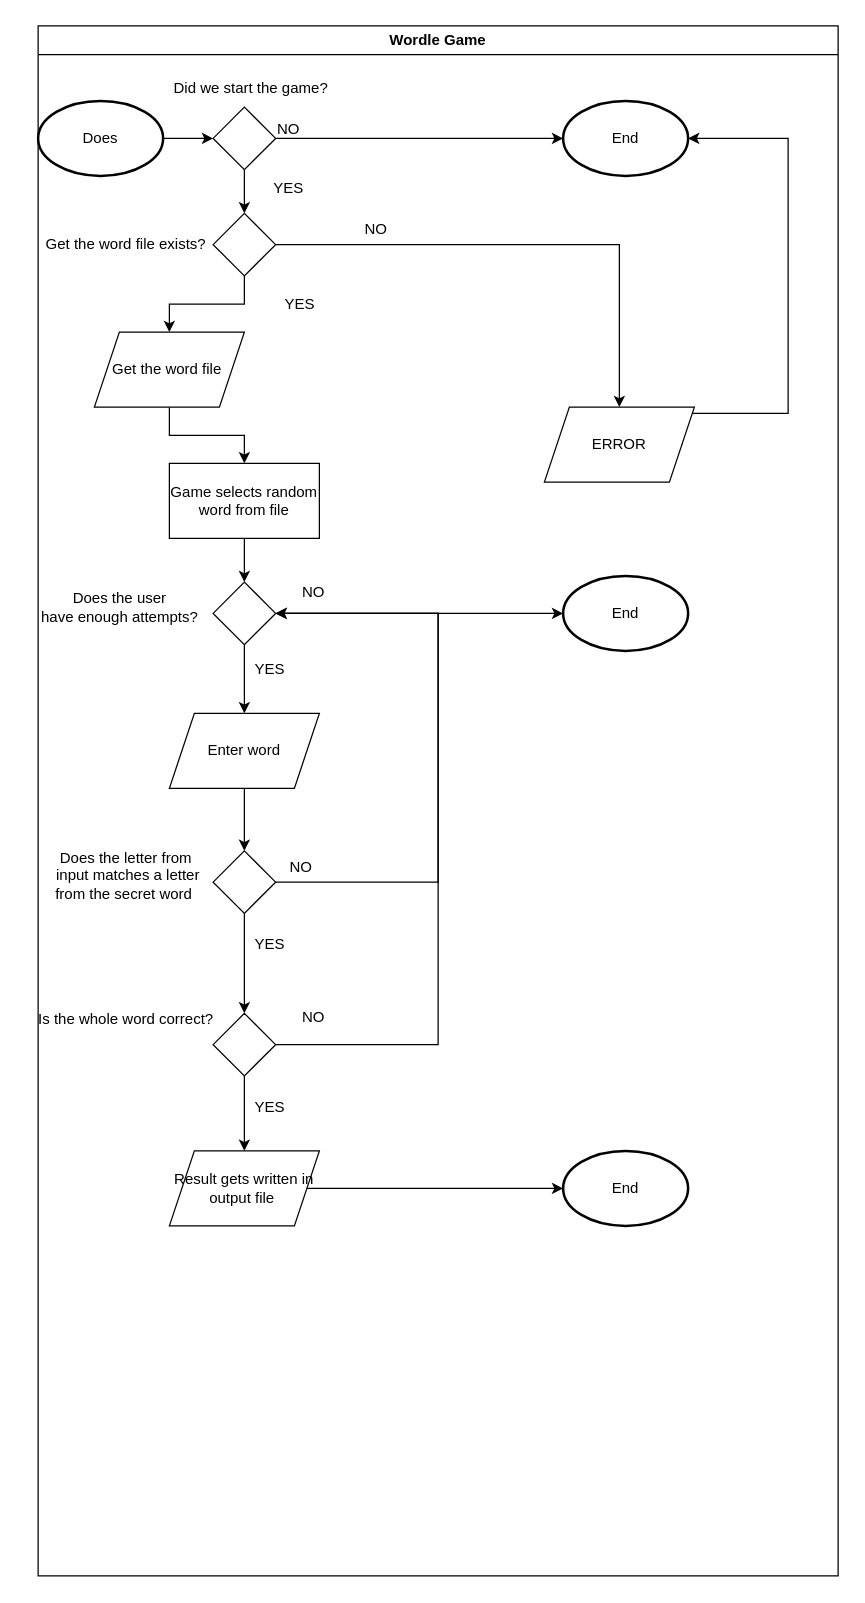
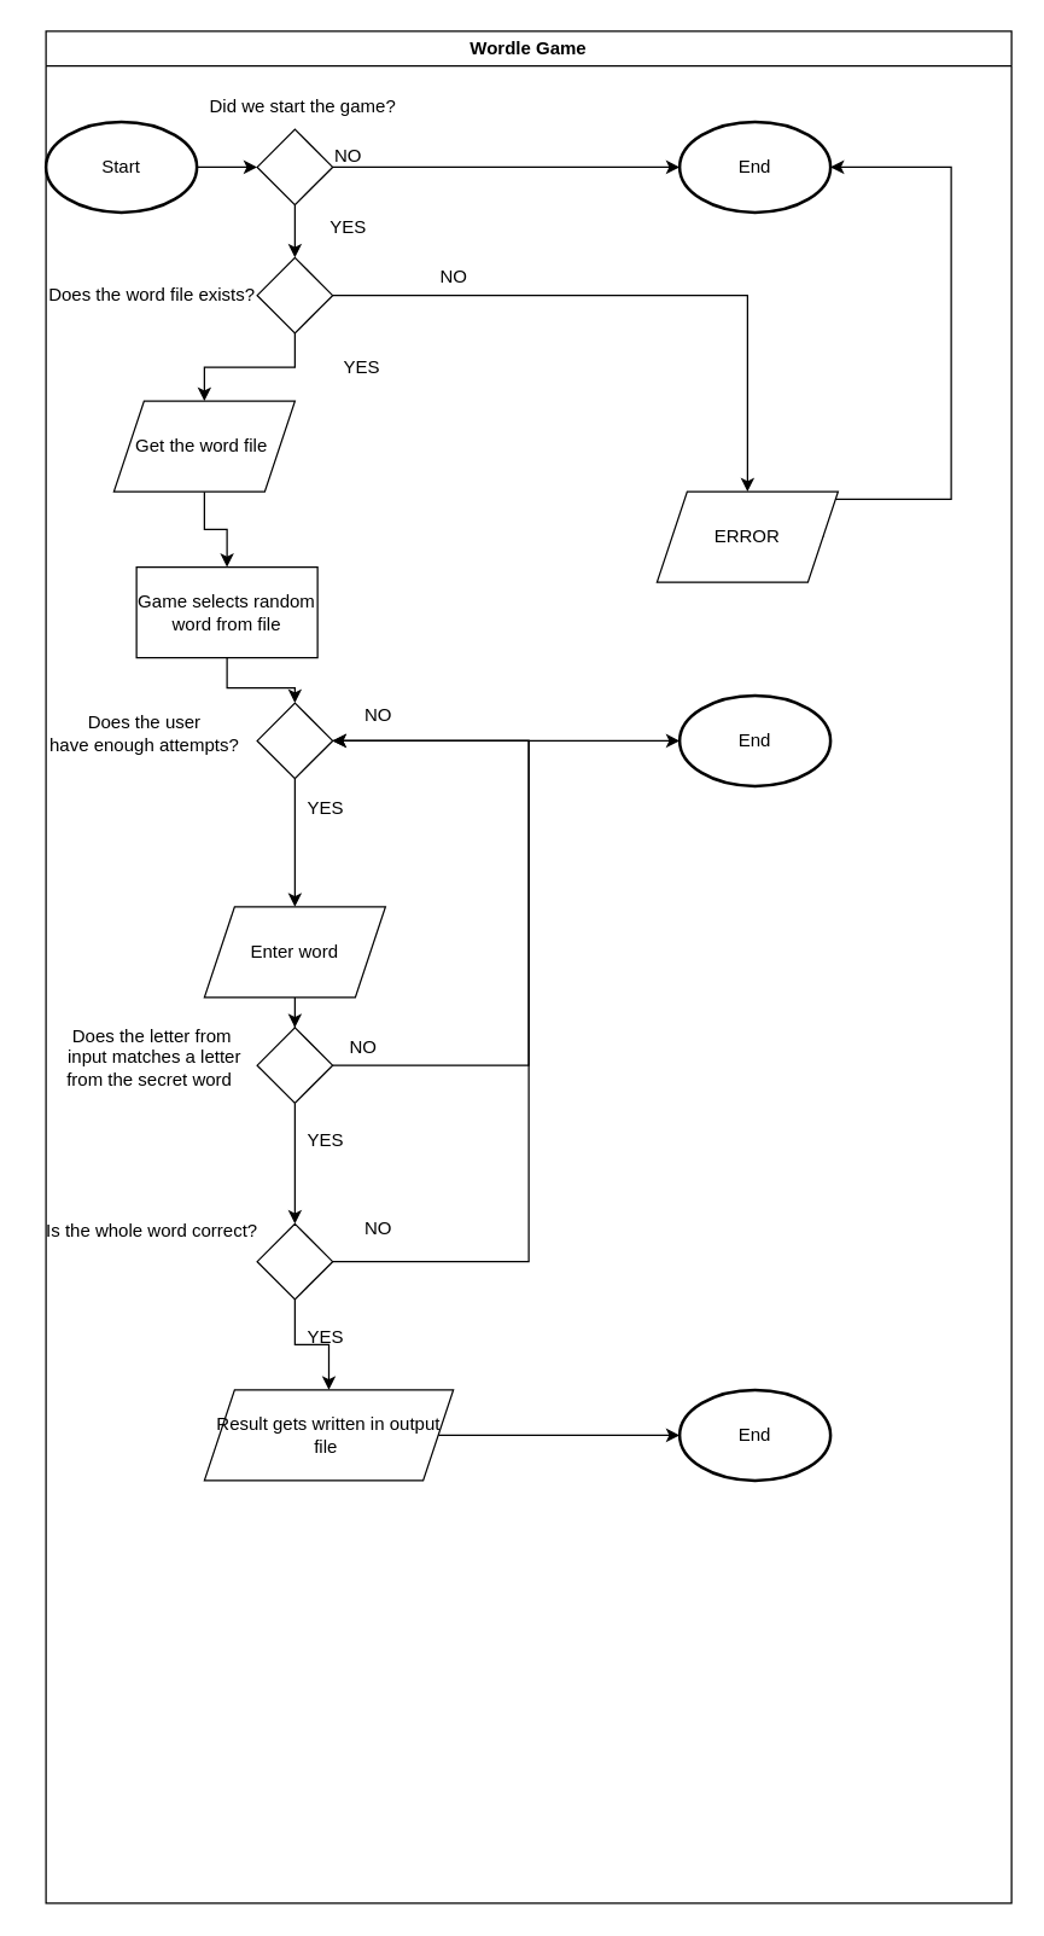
  <mxCell id="0" />
  <mxCell id="1" parent="0" />
  <mxCell id="2" value="Wordle Game" style="swimlane;whiteSpace=wrap;html=1;" vertex="1" parent="1"><mxGeometry x="30" y="20" width="640" height="1240" as="geometry" /></mxCell>
  <mxCell id="3" value="" style="edgeStyle=orthogonalEdgeStyle;rounded=0;orthogonalLoop=1;jettySize=auto;html=1;" edge="1" parent="2" source="4" target="8"><mxGeometry relative="1" as="geometry" /></mxCell>
- <mxCell id="4" value="Does" style="strokeWidth=2;html=1;shape=mxgraph.flowchart.start_1;whiteSpace=wrap;" vertex="1" parent="2"><mxGeometry y="60" width="100" height="60" as="geometry" /></mxCell>
+ <mxCell id="4" value="Start" style="strokeWidth=2;html=1;shape=mxgraph.flowchart.start_1;whiteSpace=wrap;" vertex="1" parent="2"><mxGeometry y="60" width="100" height="60" as="geometry" /></mxCell>
  <mxCell id="5" value="End" style="strokeWidth=2;html=1;shape=mxgraph.flowchart.start_1;whiteSpace=wrap;" vertex="1" parent="2"><mxGeometry x="420" y="60" width="100" height="60" as="geometry" /></mxCell>
  <mxCell id="6" value="" style="edgeStyle=orthogonalEdgeStyle;rounded=0;orthogonalLoop=1;jettySize=auto;html=1;" edge="1" parent="2" source="8" target="5"><mxGeometry relative="1" as="geometry" /></mxCell>
  <mxCell id="7" value="" style="edgeStyle=orthogonalEdgeStyle;rounded=0;orthogonalLoop=1;jettySize=auto;html=1;entryX=0.5;entryY=0;entryDx=0;entryDy=0;" edge="1" parent="2" source="8" target="18"><mxGeometry relative="1" as="geometry" /></mxCell>
  <mxCell id="8" value="" style="rhombus;whiteSpace=wrap;html=1;" vertex="1" parent="2"><mxGeometry x="140" y="65" width="50" height="50" as="geometry" /></mxCell>
  <mxCell id="9" value="Did we start the game?" style="text;html=1;align=center;verticalAlign=middle;resizable=0;points=[];autosize=1;strokeColor=none;fillColor=none;" vertex="1" parent="2"><mxGeometry x="95" y="35" width="150" height="30" as="geometry" /></mxCell>
  <mxCell id="10" value="" style="edgeStyle=orthogonalEdgeStyle;rounded=0;orthogonalLoop=1;jettySize=auto;html=1;" edge="1" parent="2" source="11" target="13"><mxGeometry relative="1" as="geometry" /></mxCell>
  <mxCell id="11" value="Get the word file&amp;nbsp;" style="shape=parallelogram;perimeter=parallelogramPerimeter;whiteSpace=wrap;html=1;fixedSize=1;" vertex="1" parent="2"><mxGeometry x="45" y="245" width="120" height="60" as="geometry" /></mxCell>
  <mxCell id="12" value="" style="edgeStyle=orthogonalEdgeStyle;rounded=0;orthogonalLoop=1;jettySize=auto;html=1;" edge="1" parent="2" source="13" target="29"><mxGeometry relative="1" as="geometry" /></mxCell>
- <mxCell id="13" value="Game selects random word from file" style="rounded=0;whiteSpace=wrap;html=1;" vertex="1" parent="2"><mxGeometry x="105" y="350" width="120" height="60" as="geometry" /></mxCell>
+ <mxCell id="13" value="Game selects random word from file" style="rounded=0;whiteSpace=wrap;html=1;" vertex="1" parent="2"><mxGeometry x="60" y="355" width="120" height="60" as="geometry" /></mxCell>
  <mxCell id="14" value="" style="edgeStyle=orthogonalEdgeStyle;rounded=0;orthogonalLoop=1;jettySize=auto;html=1;" edge="1" parent="2" source="15" target="25"><mxGeometry relative="1" as="geometry" /></mxCell>
- <mxCell id="15" value="Enter word" style="shape=parallelogram;perimeter=parallelogramPerimeter;whiteSpace=wrap;html=1;fixedSize=1;" vertex="1" parent="2"><mxGeometry x="105" y="550" width="120" height="60" as="geometry" /></mxCell>
+ <mxCell id="15" value="Enter word" style="shape=parallelogram;perimeter=parallelogramPerimeter;whiteSpace=wrap;html=1;fixedSize=1;" vertex="1" parent="2"><mxGeometry x="105" y="580" width="120" height="60" as="geometry" /></mxCell>
  <mxCell id="16" style="edgeStyle=orthogonalEdgeStyle;rounded=0;orthogonalLoop=1;jettySize=auto;html=1;" edge="1" parent="2" source="18" target="20"><mxGeometry relative="1" as="geometry" /></mxCell>
  <mxCell id="17" value="" style="edgeStyle=orthogonalEdgeStyle;rounded=0;orthogonalLoop=1;jettySize=auto;html=1;" edge="1" parent="2" source="18" target="11"><mxGeometry relative="1" as="geometry" /></mxCell>
  <mxCell id="18" value="" style="rhombus;whiteSpace=wrap;html=1;" vertex="1" parent="2"><mxGeometry x="140" y="150" width="50" height="50" as="geometry" /></mxCell>
  <mxCell id="19" style="edgeStyle=orthogonalEdgeStyle;rounded=0;orthogonalLoop=1;jettySize=auto;html=1;entryX=1;entryY=0.5;entryDx=0;entryDy=0;entryPerimeter=0;exitX=1;exitY=0.5;exitDx=0;exitDy=0;" edge="1" parent="2" source="20" target="5"><mxGeometry relative="1" as="geometry"><mxPoint x="596" y="260" as="sourcePoint" /><mxPoint x="510" y="40" as="targetPoint" /><Array as="points"><mxPoint x="600" y="310" /><mxPoint x="600" y="90" /></Array></mxGeometry></mxCell>
  <mxCell id="20" value="ERROR" style="shape=parallelogram;perimeter=parallelogramPerimeter;whiteSpace=wrap;html=1;fixedSize=1;" vertex="1" parent="2"><mxGeometry x="405" y="305" width="120" height="60" as="geometry" /></mxCell>
- <mxCell id="21" value="Get the word file exists?" style="text;html=1;align=center;verticalAlign=middle;resizable=0;points=[];autosize=1;strokeColor=none;fillColor=none;" vertex="1" parent="2"><mxGeometry x="-10" y="160" width="160" height="30" as="geometry" /></mxCell>
+ <mxCell id="21" value="Does the word file exists?" style="text;html=1;align=center;verticalAlign=middle;resizable=0;points=[];autosize=1;strokeColor=none;fillColor=none;" vertex="1" parent="2"><mxGeometry x="-10" y="160" width="160" height="30" as="geometry" /></mxCell>
  <mxCell id="22" value="YES" style="text;html=1;align=center;verticalAlign=middle;resizable=0;points=[];autosize=1;strokeColor=none;fillColor=none;" vertex="1" parent="2"><mxGeometry x="175" y="115" width="50" height="30" as="geometry" /></mxCell>
  <mxCell id="23" value="YES" style="text;html=1;align=center;verticalAlign=middle;resizable=0;points=[];autosize=1;strokeColor=none;fillColor=none;" vertex="1" parent="2"><mxGeometry x="184" y="208" width="50" height="30" as="geometry" /></mxCell>
  <mxCell id="24" style="edgeStyle=orthogonalEdgeStyle;rounded=0;orthogonalLoop=1;jettySize=auto;html=1;exitX=0.5;exitY=1;exitDx=0;exitDy=0;" edge="1" parent="2" source="25"><mxGeometry relative="1" as="geometry"><mxPoint x="165" y="790" as="targetPoint" /></mxGeometry></mxCell>
  <mxCell id="25" value="" style="rhombus;whiteSpace=wrap;html=1;" vertex="1" parent="2"><mxGeometry x="140" y="660" width="50" height="50" as="geometry" /></mxCell>
  <mxCell id="26" value="Does the letter from&lt;br&gt;&amp;nbsp;input matches a letter &lt;br&gt;from the secret word&amp;nbsp;" style="text;html=1;align=center;verticalAlign=middle;resizable=0;points=[];autosize=1;strokeColor=none;fillColor=none;" vertex="1" parent="2"><mxGeometry y="650" width="140" height="60" as="geometry" /></mxCell>
  <mxCell id="27" value="" style="edgeStyle=orthogonalEdgeStyle;rounded=0;orthogonalLoop=1;jettySize=auto;html=1;" edge="1" parent="2" source="29" target="15"><mxGeometry relative="1" as="geometry" /></mxCell>
  <mxCell id="28" value="" style="edgeStyle=orthogonalEdgeStyle;rounded=0;orthogonalLoop=1;jettySize=auto;html=1;" edge="1" parent="2" source="29" target="32"><mxGeometry relative="1" as="geometry" /></mxCell>
  <mxCell id="29" value="" style="rhombus;whiteSpace=wrap;html=1;" vertex="1" parent="2"><mxGeometry x="140" y="445" width="50" height="50" as="geometry" /></mxCell>
  <mxCell id="30" value="Does the user&lt;br&gt;have enough attempts?" style="text;html=1;align=center;verticalAlign=middle;resizable=0;points=[];autosize=1;strokeColor=none;fillColor=none;" vertex="1" parent="2"><mxGeometry x="-10" y="445" width="150" height="40" as="geometry" /></mxCell>
  <mxCell id="31" value="YES" style="text;html=1;align=center;verticalAlign=middle;resizable=0;points=[];autosize=1;strokeColor=none;fillColor=none;" vertex="1" parent="2"><mxGeometry x="160" y="500" width="50" height="30" as="geometry" /></mxCell>
  <mxCell id="32" value="End" style="strokeWidth=2;html=1;shape=mxgraph.flowchart.start_1;whiteSpace=wrap;" vertex="1" parent="2"><mxGeometry x="420" y="440" width="100" height="60" as="geometry" /></mxCell>
  <mxCell id="33" value="YES" style="text;html=1;align=center;verticalAlign=middle;resizable=0;points=[];autosize=1;strokeColor=none;fillColor=none;" vertex="1" parent="2"><mxGeometry x="160" y="720" width="50" height="30" as="geometry" /></mxCell>
  <mxCell id="34" value="" style="edgeStyle=orthogonalEdgeStyle;rounded=0;orthogonalLoop=1;jettySize=auto;html=1;" edge="1" parent="2" source="35" target="38"><mxGeometry relative="1" as="geometry" /></mxCell>
  <mxCell id="35" value="" style="rhombus;whiteSpace=wrap;html=1;" vertex="1" parent="2"><mxGeometry x="140" y="790" width="50" height="50" as="geometry" /></mxCell>
  <mxCell id="36" value="Is the whole word correct?" style="text;html=1;align=center;verticalAlign=middle;resizable=0;points=[];autosize=1;strokeColor=none;fillColor=none;" vertex="1" parent="2"><mxGeometry x="-10" y="780" width="160" height="30" as="geometry" /></mxCell>
  <mxCell id="37" value="" style="edgeStyle=orthogonalEdgeStyle;rounded=0;orthogonalLoop=1;jettySize=auto;html=1;entryX=0;entryY=0.5;entryDx=0;entryDy=0;entryPerimeter=0;" edge="1" parent="2" source="38" target="39"><mxGeometry relative="1" as="geometry"><mxPoint x="325" y="930" as="targetPoint" /></mxGeometry></mxCell>
- <mxCell id="38" value="Result gets written in output file&amp;nbsp;" style="shape=parallelogram;perimeter=parallelogramPerimeter;whiteSpace=wrap;html=1;fixedSize=1;" vertex="1" parent="2"><mxGeometry x="105" y="900" width="120" height="60" as="geometry" /></mxCell>
+ <mxCell id="38" value="Result gets written in output file&amp;nbsp;" style="shape=parallelogram;perimeter=parallelogramPerimeter;whiteSpace=wrap;html=1;fixedSize=1;" vertex="1" parent="2"><mxGeometry x="105" y="900" width="165" height="60" as="geometry" /></mxCell>
  <mxCell id="39" value="End" style="strokeWidth=2;html=1;shape=mxgraph.flowchart.start_1;whiteSpace=wrap;" vertex="1" parent="2"><mxGeometry x="420" y="900" width="100" height="60" as="geometry" /></mxCell>
  <mxCell id="40" value="YES" style="text;html=1;align=center;verticalAlign=middle;resizable=0;points=[];autosize=1;strokeColor=none;fillColor=none;" vertex="1" parent="2"><mxGeometry x="160" y="850" width="50" height="30" as="geometry" /></mxCell>
  <mxCell id="41" value="" style="endArrow=classic;html=1;rounded=0;entryX=1;entryY=0.5;entryDx=0;entryDy=0;exitX=1;exitY=0.5;exitDx=0;exitDy=0;" edge="1" parent="2" source="35" target="29"><mxGeometry width="50" height="50" relative="1" as="geometry"><mxPoint x="350" y="650" as="sourcePoint" /><mxPoint x="400" y="600" as="targetPoint" /><Array as="points"><mxPoint x="320" y="815" /><mxPoint x="320" y="470" /></Array></mxGeometry></mxCell>
  <mxCell id="42" value="" style="endArrow=classic;html=1;rounded=0;entryX=1;entryY=0.5;entryDx=0;entryDy=0;exitX=1;exitY=0.5;exitDx=0;exitDy=0;" edge="1" parent="2" source="25" target="29"><mxGeometry width="50" height="50" relative="1" as="geometry"><mxPoint x="350" y="650" as="sourcePoint" /><mxPoint x="400" y="600" as="targetPoint" /><Array as="points"><mxPoint x="320" y="685" /><mxPoint x="320" y="470" /></Array></mxGeometry></mxCell>
  <mxCell id="43" value="NO" style="text;html=1;align=center;verticalAlign=middle;resizable=0;points=[];autosize=1;strokeColor=none;fillColor=none;" vertex="1" parent="1"><mxGeometry x="210" y="88" width="40" height="30" as="geometry" /></mxCell>
  <mxCell id="44" value="NO" style="text;html=1;align=center;verticalAlign=middle;resizable=0;points=[];autosize=1;strokeColor=none;fillColor=none;" vertex="1" parent="1"><mxGeometry x="280" y="168" width="40" height="30" as="geometry" /></mxCell>
  <mxCell id="45" value="NO" style="text;html=1;align=center;verticalAlign=middle;resizable=0;points=[];autosize=1;strokeColor=none;fillColor=none;" vertex="1" parent="1"><mxGeometry x="220" y="678" width="40" height="30" as="geometry" /></mxCell>
  <mxCell id="46" value="NO" style="text;html=1;align=center;verticalAlign=middle;resizable=0;points=[];autosize=1;strokeColor=none;fillColor=none;" vertex="1" parent="1"><mxGeometry x="230" y="458" width="40" height="30" as="geometry" /></mxCell>
  <mxCell id="47" value="NO" style="text;html=1;align=center;verticalAlign=middle;resizable=0;points=[];autosize=1;strokeColor=none;fillColor=none;" vertex="1" parent="1"><mxGeometry x="230" y="798" width="40" height="30" as="geometry" /></mxCell>
